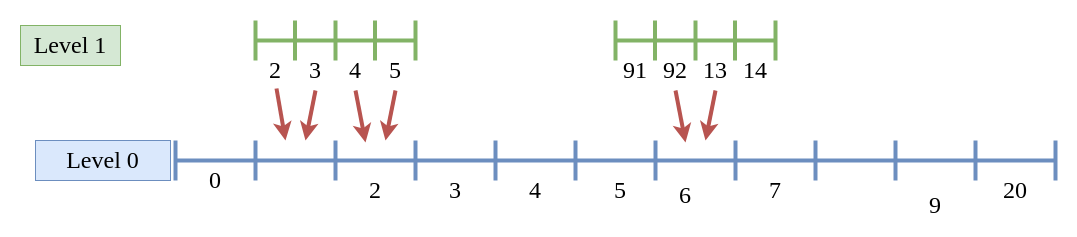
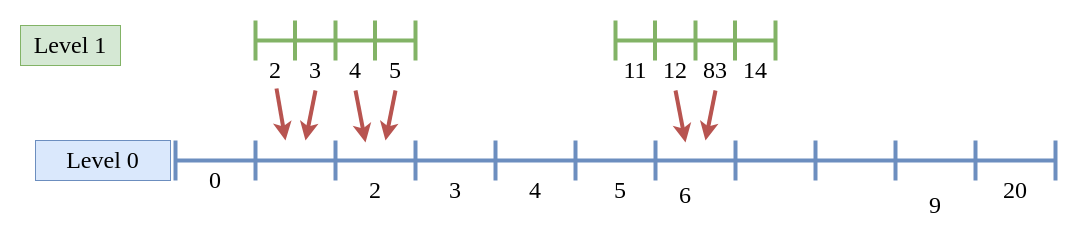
  <mxCell id="0" />
  <mxCell id="1" parent="0" />
  <mxCell id="2" value="" style="endArrow=none;html=1;strokeWidth=4;fillColor=#dae8fc;strokeColor=#6c8ebf;" edge="1" parent="1"><mxGeometry width="50" height="50" relative="1" as="geometry"><mxPoint x="175" y="160" as="sourcePoint" /><mxPoint x="1055" y="160" as="targetPoint" /></mxGeometry></mxCell>
  <mxCell id="3" value="" style="endArrow=none;html=1;strokeWidth=4;fillColor=#dae8fc;strokeColor=#6c8ebf;" edge="1" parent="1"><mxGeometry width="50" height="50" relative="1" as="geometry"><mxPoint x="175" y="180" as="sourcePoint" /><mxPoint x="175" y="140" as="targetPoint" /></mxGeometry></mxCell>
  <mxCell id="4" value="" style="endArrow=none;html=1;strokeWidth=4;fillColor=#dae8fc;strokeColor=#6c8ebf;" edge="1" parent="1"><mxGeometry width="50" height="50" relative="1" as="geometry"><mxPoint x="255" y="180" as="sourcePoint" /><mxPoint x="255" y="140" as="targetPoint" /></mxGeometry></mxCell>
  <mxCell id="5" value="" style="endArrow=none;html=1;strokeWidth=4;fillColor=#dae8fc;strokeColor=#6c8ebf;" edge="1" parent="1"><mxGeometry width="50" height="50" relative="1" as="geometry"><mxPoint x="335" y="180" as="sourcePoint" /><mxPoint x="335" y="140" as="targetPoint" /></mxGeometry></mxCell>
  <mxCell id="6" value="" style="endArrow=none;html=1;strokeWidth=4;fillColor=#dae8fc;strokeColor=#6c8ebf;" edge="1" parent="1"><mxGeometry width="50" height="50" relative="1" as="geometry"><mxPoint x="415" y="180" as="sourcePoint" /><mxPoint x="415" y="140" as="targetPoint" /></mxGeometry></mxCell>
  <mxCell id="7" value="" style="endArrow=none;html=1;strokeWidth=4;fillColor=#dae8fc;strokeColor=#6c8ebf;" edge="1" parent="1"><mxGeometry width="50" height="50" relative="1" as="geometry"><mxPoint x="495" y="180" as="sourcePoint" /><mxPoint x="495" y="140" as="targetPoint" /></mxGeometry></mxCell>
  <mxCell id="8" value="" style="endArrow=none;html=1;strokeWidth=4;fillColor=#dae8fc;strokeColor=#6c8ebf;" edge="1" parent="1"><mxGeometry width="50" height="50" relative="1" as="geometry"><mxPoint x="575" y="180" as="sourcePoint" /><mxPoint x="575" y="140" as="targetPoint" /></mxGeometry></mxCell>
  <mxCell id="9" value="" style="endArrow=none;html=1;strokeWidth=4;fillColor=#dae8fc;strokeColor=#6c8ebf;" edge="1" parent="1"><mxGeometry width="50" height="50" relative="1" as="geometry"><mxPoint x="655" y="180" as="sourcePoint" /><mxPoint x="655" y="140" as="targetPoint" /></mxGeometry></mxCell>
  <mxCell id="10" value="" style="endArrow=none;html=1;strokeWidth=4;fillColor=#dae8fc;strokeColor=#6c8ebf;" edge="1" parent="1"><mxGeometry width="50" height="50" relative="1" as="geometry"><mxPoint x="735" y="180" as="sourcePoint" /><mxPoint x="735" y="140" as="targetPoint" /></mxGeometry></mxCell>
  <mxCell id="11" value="" style="endArrow=none;html=1;strokeWidth=4;fillColor=#dae8fc;strokeColor=#6c8ebf;" edge="1" parent="1"><mxGeometry width="50" height="50" relative="1" as="geometry"><mxPoint x="815" y="180" as="sourcePoint" /><mxPoint x="815" y="140" as="targetPoint" /></mxGeometry></mxCell>
  <mxCell id="12" value="" style="endArrow=none;html=1;strokeWidth=4;fillColor=#dae8fc;strokeColor=#6c8ebf;" edge="1" parent="1"><mxGeometry width="50" height="50" relative="1" as="geometry"><mxPoint x="895" y="180" as="sourcePoint" /><mxPoint x="895" y="140" as="targetPoint" /></mxGeometry></mxCell>
  <mxCell id="13" value="" style="endArrow=none;html=1;strokeWidth=4;fillColor=#dae8fc;strokeColor=#6c8ebf;" edge="1" parent="1"><mxGeometry width="50" height="50" relative="1" as="geometry"><mxPoint x="975" y="180" as="sourcePoint" /><mxPoint x="975" y="140" as="targetPoint" /></mxGeometry></mxCell>
  <mxCell id="14" value="" style="endArrow=none;html=1;strokeWidth=4;fillColor=#dae8fc;strokeColor=#6c8ebf;" edge="1" parent="1"><mxGeometry width="50" height="50" relative="1" as="geometry"><mxPoint x="1055" y="180" as="sourcePoint" /><mxPoint x="1055" y="140" as="targetPoint" /></mxGeometry></mxCell>
  <mxCell id="15" value="0" style="text;html=1;strokeColor=none;fillColor=none;align=center;verticalAlign=middle;whiteSpace=wrap;rounded=0;fontFamily=Spectral;fontSize=24;" vertex="1" parent="1"><mxGeometry x="195" y="170" width="40" height="20" as="geometry" /></mxCell>
  <mxCell id="16" value="2" style="text;html=1;strokeColor=none;fillColor=none;align=center;verticalAlign=middle;whiteSpace=wrap;rounded=0;fontFamily=Spectral;fontSize=24;" vertex="1" parent="1"><mxGeometry x="355" y="180" width="40" height="20" as="geometry" /></mxCell>
  <mxCell id="17" value="3" style="text;html=1;strokeColor=none;fillColor=none;align=center;verticalAlign=middle;whiteSpace=wrap;rounded=0;fontFamily=Spectral;fontSize=24;" vertex="1" parent="1"><mxGeometry x="435" y="180" width="40" height="20" as="geometry" /></mxCell>
  <mxCell id="18" value="4" style="text;html=1;strokeColor=none;fillColor=none;align=center;verticalAlign=middle;whiteSpace=wrap;rounded=0;fontFamily=Spectral;fontSize=24;" vertex="1" parent="1"><mxGeometry x="515" y="180" width="40" height="20" as="geometry" /></mxCell>
  <mxCell id="19" value="5" style="text;html=1;strokeColor=none;fillColor=none;align=center;verticalAlign=middle;whiteSpace=wrap;rounded=0;fontFamily=Spectral;fontSize=24;" vertex="1" parent="1"><mxGeometry x="600" y="180" width="40" height="20" as="geometry" /></mxCell>
  <mxCell id="20" value="6" style="text;html=1;strokeColor=none;fillColor=none;align=center;verticalAlign=middle;whiteSpace=wrap;rounded=0;fontFamily=Spectral;fontSize=24;" vertex="1" parent="1"><mxGeometry x="665" y="185" width="40" height="20" as="geometry" /></mxCell>
- <mxCell id="21" value="7" style="text;html=1;strokeColor=none;fillColor=none;align=center;verticalAlign=middle;whiteSpace=wrap;rounded=0;fontFamily=Spectral;fontSize=24;" vertex="1" parent="1"><mxGeometry x="755" y="180" width="40" height="20" as="geometry" /></mxCell>
  <mxCell id="22" value="9" style="text;html=1;strokeColor=none;fillColor=none;align=center;verticalAlign=middle;whiteSpace=wrap;rounded=0;fontFamily=Spectral;fontSize=24;" vertex="1" parent="1"><mxGeometry x="915" y="195" width="40" height="20" as="geometry" /></mxCell>
  <mxCell id="23" value="20" style="text;html=1;strokeColor=none;fillColor=none;align=center;verticalAlign=middle;whiteSpace=wrap;rounded=0;fontFamily=Spectral;fontSize=24;" vertex="1" parent="1"><mxGeometry x="995" y="180" width="40" height="20" as="geometry" /></mxCell>
  <mxCell id="24" value="Level 0" style="text;html=1;strokeColor=#6c8ebf;fillColor=#dae8fc;align=center;verticalAlign=middle;whiteSpace=wrap;rounded=0;fontFamily=Spectral;fontSize=24;" vertex="1" parent="1"><mxGeometry x="35" y="140" width="135" height="40" as="geometry" /></mxCell>
  <mxCell id="25" value="Level 1" style="text;html=1;strokeColor=#82b366;fillColor=#d5e8d4;align=center;verticalAlign=middle;whiteSpace=wrap;rounded=0;fontFamily=Spectral;fontSize=24;" vertex="1" parent="1"><mxGeometry x="20" y="25" width="100" height="40" as="geometry" /></mxCell>
  <mxCell id="26" value="" style="group" vertex="1" connectable="0" parent="1"><mxGeometry x="255" y="20" width="160" height="60" as="geometry" /></mxCell>
  <mxCell id="27" value="" style="endArrow=none;html=1;fontFamily=Spectral;fontSize=24;fillColor=#d5e8d4;strokeColor=#82B366;strokeWidth=4;" edge="1" parent="26"><mxGeometry width="50" height="50" relative="1" as="geometry"><mxPoint x="160" y="20" as="sourcePoint" /><mxPoint y="20" as="targetPoint" /></mxGeometry></mxCell>
  <mxCell id="28" value="" style="endArrow=none;html=1;fontFamily=Spectral;fontSize=24;strokeWidth=4;strokeColor=#82B366;" edge="1" parent="26"><mxGeometry width="50" height="50" relative="1" as="geometry"><mxPoint y="40" as="sourcePoint" /><mxPoint as="targetPoint" /></mxGeometry></mxCell>
  <mxCell id="29" value="" style="endArrow=none;html=1;fontFamily=Spectral;fontSize=24;strokeWidth=4;strokeColor=#82B366;" edge="1" parent="26"><mxGeometry width="50" height="50" relative="1" as="geometry"><mxPoint x="160" y="40" as="sourcePoint" /><mxPoint x="160" as="targetPoint" /></mxGeometry></mxCell>
  <mxCell id="30" value="" style="endArrow=none;html=1;fontFamily=Spectral;fontSize=24;strokeWidth=4;strokeColor=#82B366;" edge="1" parent="26"><mxGeometry width="50" height="50" relative="1" as="geometry"><mxPoint x="39.5" y="40" as="sourcePoint" /><mxPoint x="39.5" as="targetPoint" /></mxGeometry></mxCell>
  <mxCell id="31" value="" style="endArrow=none;html=1;fontFamily=Spectral;fontSize=24;strokeWidth=4;strokeColor=#82B366;" edge="1" parent="26"><mxGeometry width="50" height="50" relative="1" as="geometry"><mxPoint x="80" y="40" as="sourcePoint" /><mxPoint x="80" as="targetPoint" /></mxGeometry></mxCell>
  <mxCell id="32" value="" style="endArrow=none;html=1;fontFamily=Spectral;fontSize=24;strokeWidth=4;strokeColor=#82B366;" edge="1" parent="26"><mxGeometry width="50" height="50" relative="1" as="geometry"><mxPoint x="119.5" y="40" as="sourcePoint" /><mxPoint x="119.5" as="targetPoint" /></mxGeometry></mxCell>
  <mxCell id="33" value="2" style="text;html=1;strokeColor=none;fillColor=none;align=center;verticalAlign=middle;whiteSpace=wrap;rounded=0;fontFamily=Spectral;fontSize=24;" vertex="1" parent="26"><mxGeometry y="40" width="40" height="20" as="geometry" /></mxCell>
  <mxCell id="34" value="3" style="text;html=1;strokeColor=none;fillColor=none;align=center;verticalAlign=middle;whiteSpace=wrap;rounded=0;fontFamily=Spectral;fontSize=24;" vertex="1" parent="26"><mxGeometry x="40" y="40" width="40" height="20" as="geometry" /></mxCell>
  <mxCell id="35" value="4" style="text;html=1;strokeColor=none;fillColor=none;align=center;verticalAlign=middle;whiteSpace=wrap;rounded=0;fontFamily=Spectral;fontSize=24;" vertex="1" parent="26"><mxGeometry x="80" y="40" width="40" height="20" as="geometry" /></mxCell>
  <mxCell id="36" value="5" style="text;html=1;strokeColor=none;fillColor=none;align=center;verticalAlign=middle;whiteSpace=wrap;rounded=0;fontFamily=Spectral;fontSize=24;" vertex="1" parent="26"><mxGeometry x="120" y="40" width="40" height="20" as="geometry" /></mxCell>
  <mxCell id="37" value="" style="endArrow=none;html=1;fontFamily=Spectral;fontSize=24;fillColor=#d5e8d4;strokeColor=#82B366;strokeWidth=4;" edge="1" parent="1"><mxGeometry width="50" height="50" relative="1" as="geometry"><mxPoint x="775" y="40" as="sourcePoint" /><mxPoint x="615" y="40" as="targetPoint" /></mxGeometry></mxCell>
  <mxCell id="38" value="" style="endArrow=none;html=1;fontFamily=Spectral;fontSize=24;strokeColor=#82B366;strokeWidth=4;" edge="1" parent="1"><mxGeometry width="50" height="50" relative="1" as="geometry"><mxPoint x="615" y="60" as="sourcePoint" /><mxPoint x="615" y="20" as="targetPoint" /></mxGeometry></mxCell>
  <mxCell id="39" value="" style="endArrow=none;html=1;fontFamily=Spectral;fontSize=24;strokeColor=#82B366;strokeWidth=4;" edge="1" parent="1"><mxGeometry width="50" height="50" relative="1" as="geometry"><mxPoint x="775" y="60" as="sourcePoint" /><mxPoint x="775" y="20" as="targetPoint" /></mxGeometry></mxCell>
  <mxCell id="40" value="" style="endArrow=none;html=1;fontFamily=Spectral;fontSize=24;strokeColor=#82B366;strokeWidth=4;" edge="1" parent="1"><mxGeometry width="50" height="50" relative="1" as="geometry"><mxPoint x="654.5" y="60" as="sourcePoint" /><mxPoint x="654.5" y="20" as="targetPoint" /></mxGeometry></mxCell>
  <mxCell id="41" value="" style="endArrow=none;html=1;fontFamily=Spectral;fontSize=24;strokeColor=#82B366;strokeWidth=4;" edge="1" parent="1"><mxGeometry width="50" height="50" relative="1" as="geometry"><mxPoint x="695" y="60" as="sourcePoint" /><mxPoint x="695" y="20" as="targetPoint" /></mxGeometry></mxCell>
  <mxCell id="42" value="" style="endArrow=none;html=1;fontFamily=Spectral;fontSize=24;strokeColor=#82B366;strokeWidth=4;" edge="1" parent="1"><mxGeometry width="50" height="50" relative="1" as="geometry"><mxPoint x="734.5" y="60" as="sourcePoint" /><mxPoint x="734.5" y="20" as="targetPoint" /></mxGeometry></mxCell>
- <mxCell id="43" value="91" style="text;html=1;strokeColor=none;fillColor=none;align=center;verticalAlign=middle;whiteSpace=wrap;rounded=0;fontFamily=Spectral;fontSize=24;" vertex="1" parent="1"><mxGeometry x="615" y="60" width="40" height="20" as="geometry" /></mxCell>
- <mxCell id="44" value="92" style="text;html=1;strokeColor=none;fillColor=none;align=center;verticalAlign=middle;whiteSpace=wrap;rounded=0;fontFamily=Spectral;fontSize=24;" vertex="1" parent="1"><mxGeometry x="655" y="60" width="40" height="20" as="geometry" /></mxCell>
- <mxCell id="45" value="13" style="text;html=1;strokeColor=none;fillColor=none;align=center;verticalAlign=middle;whiteSpace=wrap;rounded=0;fontFamily=Spectral;fontSize=24;" vertex="1" parent="1"><mxGeometry x="695" y="60" width="40" height="20" as="geometry" /></mxCell>
+ <mxCell id="43" value="11" style="text;html=1;strokeColor=none;fillColor=none;align=center;verticalAlign=middle;whiteSpace=wrap;rounded=0;fontFamily=Spectral;fontSize=24;" vertex="1" parent="1"><mxGeometry x="615" y="60" width="40" height="20" as="geometry" /></mxCell>
+ <mxCell id="44" value="12" style="text;html=1;strokeColor=none;fillColor=none;align=center;verticalAlign=middle;whiteSpace=wrap;rounded=0;fontFamily=Spectral;fontSize=24;" vertex="1" parent="1"><mxGeometry x="655" y="60" width="40" height="20" as="geometry" /></mxCell>
+ <mxCell id="45" value="83" style="text;html=1;strokeColor=none;fillColor=none;align=center;verticalAlign=middle;whiteSpace=wrap;rounded=0;fontFamily=Spectral;fontSize=24;" vertex="1" parent="1"><mxGeometry x="695" y="60" width="40" height="20" as="geometry" /></mxCell>
  <mxCell id="46" value="14" style="text;html=1;strokeColor=none;fillColor=none;align=center;verticalAlign=middle;whiteSpace=wrap;rounded=0;fontFamily=Spectral;fontSize=24;" vertex="1" parent="1"><mxGeometry x="735" y="60" width="40" height="20" as="geometry" /></mxCell>
  <mxCell id="47" value="Untitled Layer" parent="0" />
  <mxCell id="48" value="" style="endArrow=classic;html=1;strokeColor=#b85450;strokeWidth=4;fontFamily=Spectral;fontSize=24;fillColor=#f8cecc;exitX=0.525;exitY=1.4;exitDx=0;exitDy=0;exitPerimeter=0;" edge="1" parent="47" source="33"><mxGeometry width="50" height="50" relative="1" as="geometry"><mxPoint x="545" y="290" as="sourcePoint" /><mxPoint x="285" y="140" as="targetPoint" /></mxGeometry></mxCell>
  <mxCell id="49" value="" style="endArrow=classic;html=1;strokeColor=#b85450;strokeWidth=4;fontFamily=Spectral;fontSize=24;fillColor=#f8cecc;exitX=0.525;exitY=1.4;exitDx=0;exitDy=0;exitPerimeter=0;" edge="1" parent="47"><mxGeometry width="50" height="50" relative="1" as="geometry"><mxPoint x="355" y="90" as="sourcePoint" /><mxPoint x="365" y="142" as="targetPoint" /></mxGeometry></mxCell>
  <mxCell id="50" value="" style="endArrow=classic;html=1;strokeColor=#b85450;strokeWidth=4;fontFamily=Spectral;fontSize=24;fillColor=#f8cecc;exitX=0.525;exitY=1.4;exitDx=0;exitDy=0;exitPerimeter=0;" edge="1" parent="47"><mxGeometry width="50" height="50" relative="1" as="geometry"><mxPoint x="675" y="90" as="sourcePoint" /><mxPoint x="685" y="142" as="targetPoint" /></mxGeometry></mxCell>
  <mxCell id="51" value="" style="endArrow=classic;html=1;strokeColor=#b85450;strokeWidth=4;fontFamily=Spectral;fontSize=24;fillColor=#f8cecc;exitX=0.525;exitY=1.4;exitDx=0;exitDy=0;exitPerimeter=0;" edge="1" parent="47"><mxGeometry width="50" height="50" relative="1" as="geometry"><mxPoint x="315" y="90" as="sourcePoint" /><mxPoint x="305" y="140" as="targetPoint" /></mxGeometry></mxCell>
  <mxCell id="52" value="" style="endArrow=classic;html=1;strokeColor=#b85450;strokeWidth=4;fontFamily=Spectral;fontSize=24;fillColor=#f8cecc;exitX=0.525;exitY=1.4;exitDx=0;exitDy=0;exitPerimeter=0;" edge="1" parent="47"><mxGeometry width="50" height="50" relative="1" as="geometry"><mxPoint x="395" y="90" as="sourcePoint" /><mxPoint x="385" y="140" as="targetPoint" /></mxGeometry></mxCell>
  <mxCell id="53" value="" style="endArrow=classic;html=1;strokeColor=#b85450;strokeWidth=4;fontFamily=Spectral;fontSize=24;fillColor=#f8cecc;exitX=0.525;exitY=1.4;exitDx=0;exitDy=0;exitPerimeter=0;" edge="1" parent="47"><mxGeometry width="50" height="50" relative="1" as="geometry"><mxPoint x="715" y="90" as="sourcePoint" /><mxPoint x="705" y="140" as="targetPoint" /></mxGeometry></mxCell>
